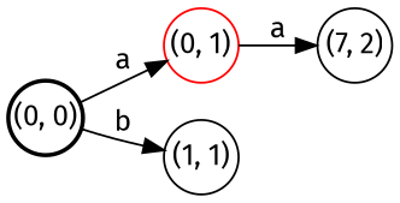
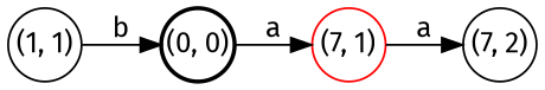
  digraph {
    fontname="Fira Sans"
    nodesep=0.25
    rankdir=LR
    ranksep=0.4
    node [fixedsize=true fontname="Fira Sans" fontsize=14 penwidth=1.0 shape=circle]
    edge [fontname="Fira Sans" fontsize=14]
    n1 [height=0.5 label="(0, 0)" penwidth=2.0]
-   n2 [color=red height=0.5 label="(0, 1)"]
+   n2 [color=red height=0.5 label="(7, 1)"]
    n3 [height=0.5 label="(1, 1)"]
    n4 [height=0.5 label="(7, 2)"]
    n1 -> n2 [label=a]
-   n1 -> n3 [label=b]
+   n3 -> n1 [label=b]
    n2 -> n4 [label=a]
  }
